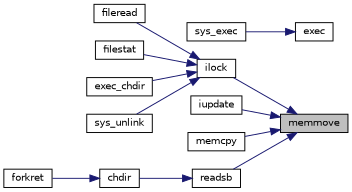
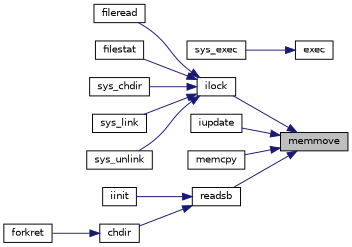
  digraph {
    rankdir=RL
    node [color=black fillcolor=white fontname=Helvetica fontsize=10 shape=record style=filled]
    edge [color=midnightblue dir=back fontname=Helvetica fontsize=10 labelfontname=Helvetica labelfontsize=10 style=solid]
    n1 [fillcolor=grey75 fontcolor=black height=0.2 label=memmove width=0.4]
    n2 [height=0.2 label=ilock width=0.4]
    n3 [height=0.2 label=iupdate width=0.4]
    n4 [height=0.2 label=memcpy width=0.4]
    n5 [height=0.2 label=readsb width=0.4]
    n6 [height=0.2 label=fileread width=0.4]
    n7 [height=0.2 label=filestat width=0.4]
-   n8 [height=0.2 label=exec_chdir width=0.4]
+   n8 [height=0.2 label=sys_chdir width=0.4]
+   n9 [height=0.2 label=sys_link width=0.4]
    n10 [height=0.2 label=sys_unlink width=0.4]
+   n11 [height=0.2 label=iinit width=0.4]
    n12 [height=0.2 label=chdir width=0.4]
    n13 [height=0.2 label=exec width=0.4]
    n14 [height=0.2 label=sys_exec width=0.4]
    n15 [height=0.2 label=forkret width=0.4]
    n1 -> n2
    n1 -> n3
    n1 -> n4
    n1 -> n5
    n2 -> n6
    n2 -> n7
    n2 -> n8
+   n2 -> n9
    n2 -> n10
+   n5 -> n11
    n5 -> n12
    n12 -> n15
    n13 -> n14
  }
